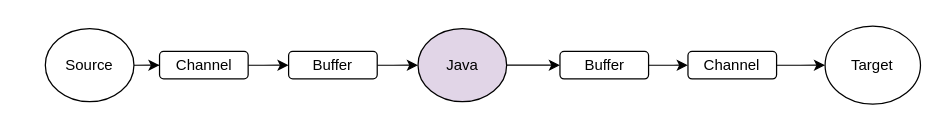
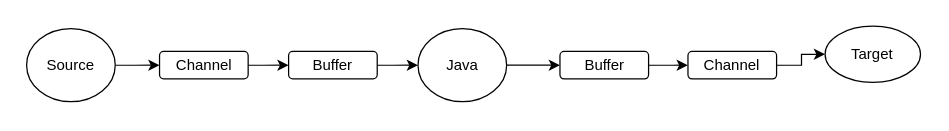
  <mxCell id="0" />
  <mxCell id="1" parent="0" />
- <mxCell id="2" value="Target" style="ellipse;whiteSpace=wrap;html=1;" vertex="1" parent="1"><mxGeometry x="660.001" y="20.5" width="76.469" height="62.5" as="geometry" /></mxCell>
+ <mxCell id="2" value="Target" style="ellipse;whiteSpace=wrap;html=1;" vertex="1" parent="1"><mxGeometry x="660.001" y="20.5" width="76.469" height="45" as="geometry" /></mxCell>
  <mxCell id="3" style="edgeStyle=orthogonalEdgeStyle;rounded=0;orthogonalLoop=1;jettySize=auto;html=1;entryX=0;entryY=0.5;entryDx=0;entryDy=0;" edge="1" parent="1" source="4" target="6"><mxGeometry relative="1" as="geometry" /></mxCell>
- <mxCell id="4" value="Source" style="ellipse;whiteSpace=wrap;html=1;" vertex="1" parent="1"><mxGeometry x="35" y="22.453" width="71.031" height="58.594" as="geometry" /></mxCell>
+ <mxCell id="4" value="Source" style="ellipse;whiteSpace=wrap;html=1;" vertex="1" parent="1"><mxGeometry x="20" y="22.453" width="71.031" height="58.594" as="geometry" /></mxCell>
  <mxCell id="5" style="edgeStyle=orthogonalEdgeStyle;rounded=0;orthogonalLoop=1;jettySize=auto;html=1;entryX=0;entryY=0.5;entryDx=0;entryDy=0;" edge="1" parent="1" source="6" target="8"><mxGeometry relative="1" as="geometry" /></mxCell>
  <mxCell id="6" value="Channel" style="rounded=1;whiteSpace=wrap;html=1;" vertex="1" parent="1"><mxGeometry x="126.546" y="40.764" width="71.031" height="21.973" as="geometry" /></mxCell>
  <mxCell id="7" style="edgeStyle=orthogonalEdgeStyle;rounded=0;orthogonalLoop=1;jettySize=auto;html=1;entryX=0;entryY=0.5;entryDx=0;entryDy=0;" edge="1" parent="1" source="8" target="10"><mxGeometry relative="1" as="geometry" /></mxCell>
  <mxCell id="8" value="Buffer" style="rounded=1;whiteSpace=wrap;html=1;" vertex="1" parent="1"><mxGeometry x="230.004" y="40.764" width="71.031" height="21.973" as="geometry" /></mxCell>
  <mxCell id="9" style="edgeStyle=orthogonalEdgeStyle;rounded=0;orthogonalLoop=1;jettySize=auto;html=1;entryX=0;entryY=0.5;entryDx=0;entryDy=0;" edge="1" parent="1" source="10" target="12"><mxGeometry relative="1" as="geometry"><mxPoint x="430" y="63" as="targetPoint" /></mxGeometry></mxCell>
- <mxCell id="10" value="Java" style="ellipse;whiteSpace=wrap;html=1;fillColor=#e1d5e7;" vertex="1" parent="1"><mxGeometry x="333.72" y="22.453" width="71.031" height="58.594" as="geometry" /></mxCell>
+ <mxCell id="10" value="Java" style="ellipse;whiteSpace=wrap;html=1;" vertex="1" parent="1"><mxGeometry x="333.72" y="22.453" width="71.031" height="58.594" as="geometry" /></mxCell>
  <mxCell id="11" style="edgeStyle=orthogonalEdgeStyle;rounded=0;orthogonalLoop=1;jettySize=auto;html=1;" edge="1" parent="1" source="12"><mxGeometry relative="1" as="geometry"><mxPoint x="550" y="51.752" as="targetPoint" /></mxGeometry></mxCell>
  <mxCell id="12" value="Buffer" style="rounded=1;whiteSpace=wrap;html=1;" vertex="1" parent="1"><mxGeometry x="447.505" y="40.766" width="71.031" height="21.973" as="geometry" /></mxCell>
  <mxCell id="13" style="edgeStyle=orthogonalEdgeStyle;rounded=0;orthogonalLoop=1;jettySize=auto;html=1;entryX=0;entryY=0.5;entryDx=0;entryDy=0;" edge="1" parent="1" source="14" target="2"><mxGeometry relative="1" as="geometry" /></mxCell>
  <mxCell id="14" value="Channel" style="rounded=1;whiteSpace=wrap;html=1;" vertex="1" parent="1"><mxGeometry x="550.097" y="40.766" width="71.031" height="21.973" as="geometry" /></mxCell>
